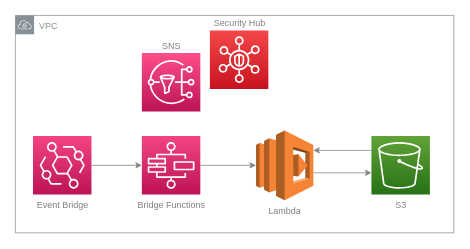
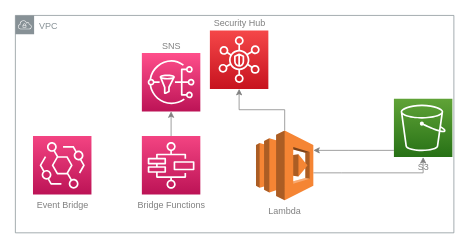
  <mxCell id="0" />
  <mxCell id="1" parent="0" />
  <mxCell id="2" value="VPC" style="outlineConnect=0;gradientColor=none;html=1;whiteSpace=wrap;fontSize=12;fontStyle=0;shape=mxgraph.aws4.group;grIcon=mxgraph.aws4.group_vpc;strokeColor=#879196;fillColor=none;verticalAlign=top;align=left;spacingLeft=30;fontColor=#879196;dashed=0;" parent="1" vertex="1"><mxGeometry x="20" y="20" width="585" height="290" as="geometry" /></mxCell>
  <mxCell id="3" value="Security Hub" style="outlineConnect=0;fontColor=#808080;gradientColor=#F54749;gradientDirection=north;fillColor=#C7131F;strokeColor=#ffffff;dashed=0;verticalLabelPosition=top;verticalAlign=bottom;align=center;html=1;fontSize=12;fontStyle=0;aspect=fixed;shape=mxgraph.aws4.resourceIcon;resIcon=mxgraph.aws4.security_hub;labelPosition=center;" parent="1" vertex="1"><mxGeometry x="279.5" y="40" width="78" height="78" as="geometry" /></mxCell>
  <mxCell id="4" style="edgeStyle=orthogonalEdgeStyle;rounded=0;orthogonalLoop=1;jettySize=auto;html=1;strokeColor=#808080;" parent="1" source="5" target="8" edge="1"><mxGeometry relative="1" as="geometry"><Array as="points"><mxPoint x="465" y="200" /><mxPoint x="465" y="200" /></Array></mxGeometry></mxCell>
- <mxCell id="5" value="&lt;font&gt;S3&lt;/font&gt;" style="outlineConnect=0;fontColor=#808080;gradientColor=#60A337;gradientDirection=north;fillColor=#277116;strokeColor=#ffffff;dashed=0;verticalLabelPosition=bottom;verticalAlign=top;align=center;html=1;fontSize=12;fontStyle=0;aspect=fixed;shape=mxgraph.aws4.resourceIcon;resIcon=mxgraph.aws4.s3;" parent="1" vertex="1"><mxGeometry x="495" y="181" width="78" height="78" as="geometry" /></mxCell>
+ <mxCell id="5" value="&lt;font&gt;S3&lt;/font&gt;" style="outlineConnect=0;fontColor=#808080;gradientColor=#60A337;gradientDirection=north;fillColor=#277116;strokeColor=#ffffff;dashed=0;verticalLabelPosition=bottom;verticalAlign=top;align=center;html=1;fontSize=12;fontStyle=0;aspect=fixed;shape=mxgraph.aws4.resourceIcon;resIcon=mxgraph.aws4.s3;" parent="1" vertex="1"><mxGeometry x="525" y="131" width="78" height="78" as="geometry" /></mxCell>
+ <mxCell id="6" style="edgeStyle=orthogonalEdgeStyle;rounded=0;orthogonalLoop=1;jettySize=auto;html=1;strokeColor=#808080;" parent="1" source="8" target="3" edge="1"><mxGeometry relative="1" as="geometry" /></mxCell>
  <mxCell id="7" style="edgeStyle=orthogonalEdgeStyle;rounded=0;orthogonalLoop=1;jettySize=auto;html=1;strokeColor=#808080;" parent="1" source="8" target="5" edge="1"><mxGeometry relative="1" as="geometry"><Array as="points"><mxPoint x="455" y="230" /><mxPoint x="455" y="230" /></Array></mxGeometry></mxCell>
  <mxCell id="8" value="&lt;font&gt;Lambda&lt;/font&gt;" style="outlineConnect=0;dashed=0;verticalLabelPosition=bottom;verticalAlign=top;align=center;html=1;shape=mxgraph.aws3.lambda;fillColor=#F58534;gradientColor=none;fontColor=#808080;" parent="1" vertex="1"><mxGeometry x="341" y="173.5" width="76.5" height="93" as="geometry" /></mxCell>
- <mxCell id="9" style="edgeStyle=orthogonalEdgeStyle;rounded=0;orthogonalLoop=1;jettySize=auto;html=1;strokeColor=#808080;" parent="1" source="10" target="13" edge="1"><mxGeometry relative="1" as="geometry" /></mxCell>
  <mxCell id="10" value="Event Bridge" style="outlineConnect=0;fontColor=#808080;gradientColor=#F34482;gradientDirection=north;fillColor=#BC1356;strokeColor=#ffffff;dashed=0;verticalLabelPosition=bottom;verticalAlign=top;align=center;html=1;fontSize=12;fontStyle=0;aspect=fixed;shape=mxgraph.aws4.resourceIcon;resIcon=mxgraph.aws4.eventbridge;" parent="1" vertex="1"><mxGeometry x="43.5" y="181" width="78" height="78" as="geometry" /></mxCell>
- <mxCell id="11" style="edgeStyle=orthogonalEdgeStyle;rounded=0;orthogonalLoop=1;jettySize=auto;html=1;strokeColor=#808080;" parent="1" source="13" target="8" edge="1"><mxGeometry relative="1" as="geometry"><Array as="points"><mxPoint x="305" y="220" /><mxPoint x="305" y="220" /></Array></mxGeometry></mxCell>
+ <mxCell id="12" style="edgeStyle=none;html=1;strokeColor=#808080;" edge="1" parent="1" source="13" target="14"><mxGeometry relative="1" as="geometry" /></mxCell>
  <mxCell id="13" value="Bridge Functions" style="outlineConnect=0;fontColor=#808080;gradientColor=#F34482;gradientDirection=north;fillColor=#BC1356;strokeColor=#ffffff;dashed=0;verticalLabelPosition=bottom;verticalAlign=top;align=center;html=1;fontSize=12;fontStyle=0;aspect=fixed;shape=mxgraph.aws4.resourceIcon;resIcon=mxgraph.aws4.step_functions;" parent="1" vertex="1"><mxGeometry x="188.75" y="181" width="78" height="78" as="geometry" /></mxCell>
  <mxCell id="14" value="&lt;font color=&quot;#808080&quot;&gt;SNS&lt;/font&gt;" style="sketch=0;points=[[0,0,0],[0.25,0,0],[0.5,0,0],[0.75,0,0],[1,0,0],[0,1,0],[0.25,1,0],[0.5,1,0],[0.75,1,0],[1,1,0],[0,0.25,0],[0,0.5,0],[0,0.75,0],[1,0.25,0],[1,0.5,0],[1,0.75,0]];outlineConnect=0;fontColor=#232F3E;gradientColor=#FF4F8B;gradientDirection=north;fillColor=#BC1356;strokeColor=#ffffff;dashed=0;verticalLabelPosition=top;verticalAlign=bottom;align=center;html=1;fontSize=12;fontStyle=0;aspect=fixed;shape=mxgraph.aws4.resourceIcon;resIcon=mxgraph.aws4.sns;labelPosition=center;" vertex="1" parent="1"><mxGeometry x="188.75" y="70" width="78" height="78" as="geometry" /></mxCell>
